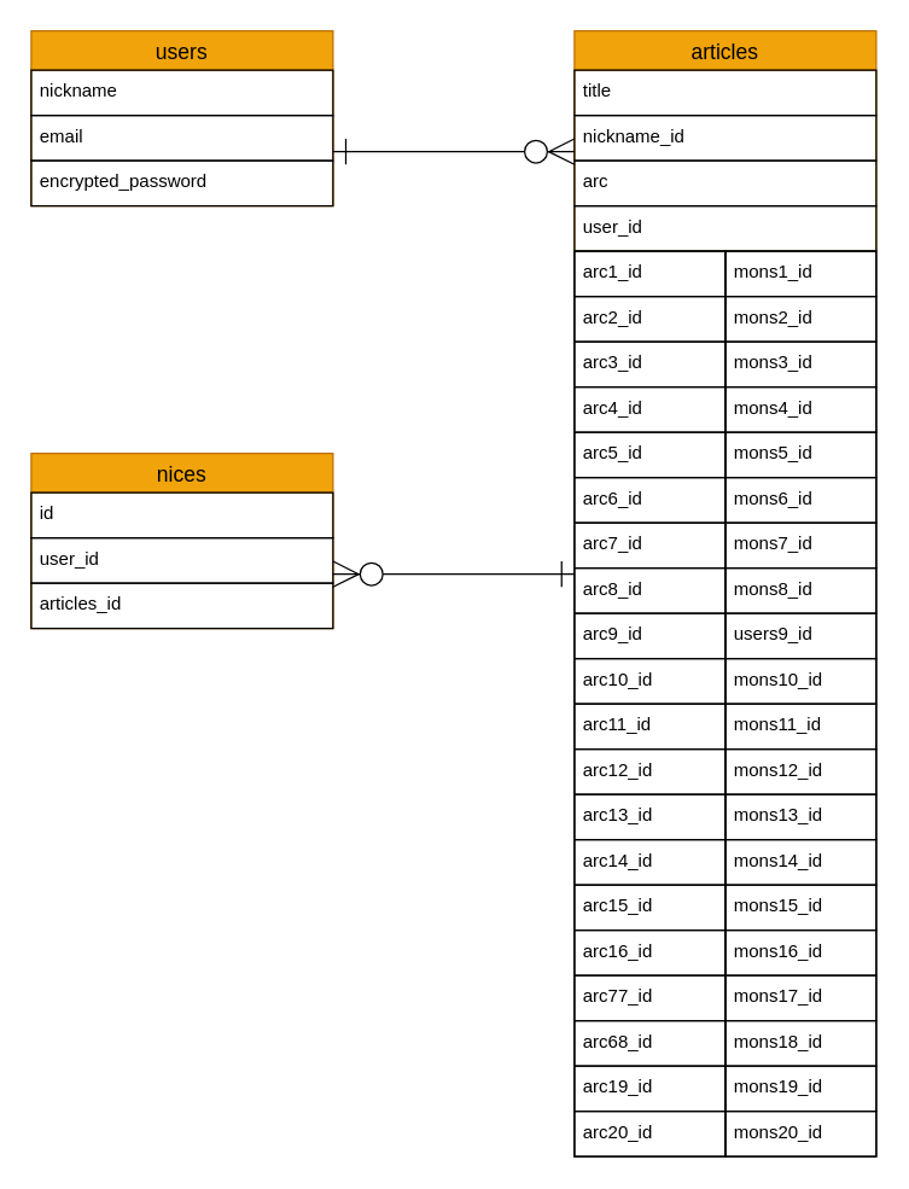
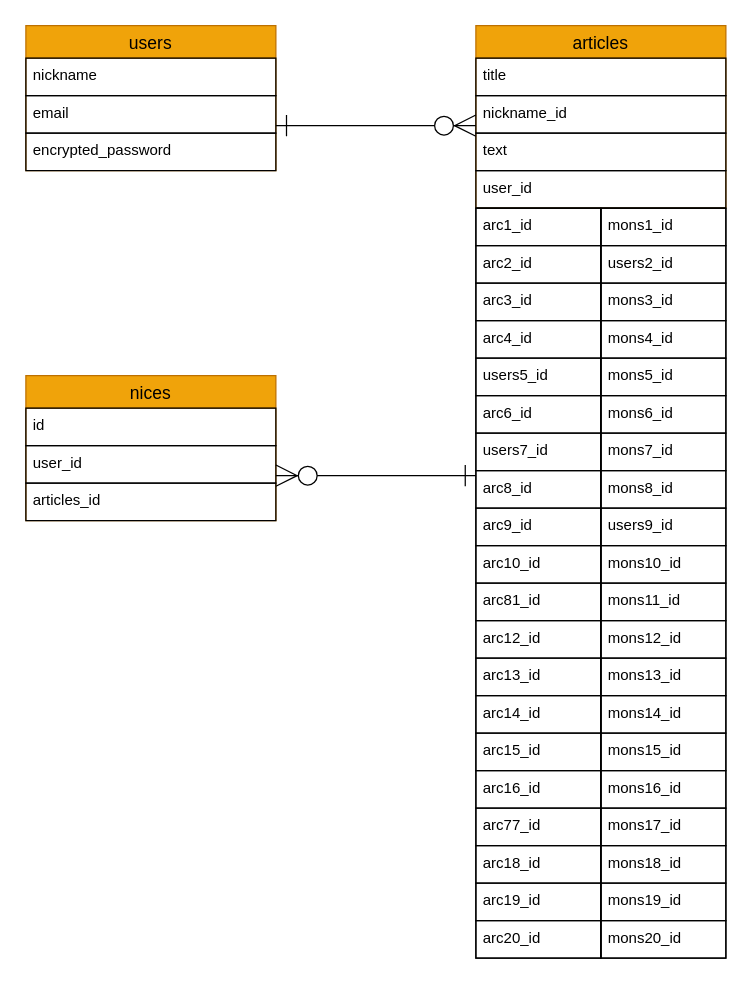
  <mxCell id="0" />
  <mxCell id="1" parent="0" />
  <mxCell id="2" value="users" style="swimlane;fontStyle=0;childLayout=stackLayout;horizontal=1;startSize=26;horizontalStack=0;resizeParent=1;resizeParentMax=0;resizeLast=0;collapsible=1;marginBottom=0;align=center;fontSize=14;fontColor=#000000;strokeColor=#BD7000;fillColor=#f0a30a;" parent="1" vertex="1"><mxGeometry x="20" y="20" width="200" height="116" as="geometry"><mxRectangle x="40" y="80" width="50" height="26" as="alternateBounds" /></mxGeometry></mxCell>
  <mxCell id="3" value="nickname" style="text;spacingLeft=4;spacingRight=4;overflow=hidden;rotatable=0;points=[[0,0.5],[1,0.5]];portConstraint=eastwest;fontSize=12;fontColor=#000000;strokeColor=#000000;" parent="2" vertex="1"><mxGeometry y="26" width="200" height="30" as="geometry" /></mxCell>
  <mxCell id="4" value="email" style="text;spacingLeft=4;spacingRight=4;overflow=hidden;rotatable=0;points=[[0,0.5],[1,0.5]];portConstraint=eastwest;fontSize=12;fontColor=#000000;strokeColor=#000000;" parent="2" vertex="1"><mxGeometry y="56" width="200" height="30" as="geometry" /></mxCell>
  <mxCell id="5" value="encrypted_password" style="text;spacingLeft=4;spacingRight=4;overflow=hidden;rotatable=0;points=[[0,0.5],[1,0.5]];portConstraint=eastwest;fontSize=12;fontColor=#000000;strokeColor=#000000;" parent="2" vertex="1"><mxGeometry y="86" width="200" height="30" as="geometry" /></mxCell>
  <mxCell id="6" value="articles" style="swimlane;fontStyle=0;childLayout=stackLayout;horizontal=1;startSize=26;horizontalStack=0;resizeParent=1;resizeParentMax=0;resizeLast=0;collapsible=1;marginBottom=0;align=center;fontSize=14;strokeColor=#BD7000;fillColor=#f0a30a;fontColor=#000000;" parent="1" vertex="1"><mxGeometry x="380" y="20" width="200" height="146" as="geometry"><mxRectangle x="40" y="80" width="50" height="26" as="alternateBounds" /></mxGeometry></mxCell>
  <mxCell id="7" value="title" style="text;spacingLeft=4;spacingRight=4;overflow=hidden;rotatable=0;points=[[0,0.5],[1,0.5]];portConstraint=eastwest;fontSize=12;fontColor=#000000;strokeColor=#000000;" parent="6" vertex="1"><mxGeometry y="26" width="200" height="30" as="geometry" /></mxCell>
  <mxCell id="8" value="nickname_id" style="text;spacingLeft=4;spacingRight=4;overflow=hidden;rotatable=0;points=[[0,0.5],[1,0.5]];portConstraint=eastwest;fontSize=12;fontColor=#000000;strokeColor=#000000;" parent="6" vertex="1"><mxGeometry y="56" width="200" height="30" as="geometry" /></mxCell>
- <mxCell id="9" value="arc" style="text;spacingLeft=4;spacingRight=4;overflow=hidden;rotatable=0;points=[[0,0.5],[1,0.5]];portConstraint=eastwest;fontSize=12;fontColor=#000000;strokeColor=#000000;" parent="6" vertex="1"><mxGeometry y="86" width="200" height="30" as="geometry" /></mxCell>
+ <mxCell id="9" value="text" style="text;spacingLeft=4;spacingRight=4;overflow=hidden;rotatable=0;points=[[0,0.5],[1,0.5]];portConstraint=eastwest;fontSize=12;fontColor=#000000;strokeColor=#000000;" parent="6" vertex="1"><mxGeometry y="86" width="200" height="30" as="geometry" /></mxCell>
  <mxCell id="10" value="user_id" style="text;spacingLeft=4;spacingRight=4;overflow=hidden;rotatable=0;points=[[0,0.5],[1,0.5]];portConstraint=eastwest;fontSize=12;fontColor=#000000;strokeColor=#000000;" parent="6" vertex="1"><mxGeometry y="116" width="200" height="30" as="geometry" /></mxCell>
  <mxCell id="11" style="edgeStyle=orthogonalEdgeStyle;rounded=0;orthogonalLoop=1;jettySize=auto;html=1;endArrow=ERzeroToMany;endFill=1;endSize=15;startArrow=ERone;startFill=0;startSize=15;fontColor=#000000;strokeColor=#000000;" parent="1" edge="1"><mxGeometry relative="1" as="geometry"><mxPoint x="220" y="100" as="sourcePoint" /><mxPoint x="380" y="100" as="targetPoint" /></mxGeometry></mxCell>
  <mxCell id="12" value="" style="swimlane;fontStyle=0;childLayout=stackLayout;horizontal=1;startSize=0;horizontalStack=0;resizeParent=1;resizeParentMax=0;resizeLast=0;collapsible=1;marginBottom=0;align=center;fontSize=14;fontColor=#000000;strokeColor=#000000;" parent="1" vertex="1"><mxGeometry x="380" y="166" width="100" height="600" as="geometry" /></mxCell>
  <mxCell id="13" value="arc1_id" style="text;spacingLeft=4;spacingRight=4;overflow=hidden;rotatable=0;points=[[0,0.5],[1,0.5]];portConstraint=eastwest;fontSize=12;fontColor=#000000;strokeColor=#000000;" parent="12" vertex="1"><mxGeometry width="100" height="30" as="geometry" /></mxCell>
  <mxCell id="14" value="arc2_id" style="text;spacingLeft=4;spacingRight=4;overflow=hidden;rotatable=0;points=[[0,0.5],[1,0.5]];portConstraint=eastwest;fontSize=12;fontColor=#000000;strokeColor=#000000;" parent="12" vertex="1"><mxGeometry y="30" width="100" height="30" as="geometry" /></mxCell>
  <mxCell id="15" value="arc3_id" style="text;spacingLeft=4;spacingRight=4;overflow=hidden;rotatable=0;points=[[0,0.5],[1,0.5]];portConstraint=eastwest;fontSize=12;fontColor=#000000;strokeColor=#000000;" parent="12" vertex="1"><mxGeometry y="60" width="100" height="30" as="geometry" /></mxCell>
  <mxCell id="16" value="arc4_id" style="text;spacingLeft=4;spacingRight=4;overflow=hidden;rotatable=0;points=[[0,0.5],[1,0.5]];portConstraint=eastwest;fontSize=12;fontColor=#000000;strokeColor=#000000;" parent="12" vertex="1"><mxGeometry y="90" width="100" height="30" as="geometry" /></mxCell>
- <mxCell id="17" value="arc5_id" style="text;spacingLeft=4;spacingRight=4;overflow=hidden;rotatable=0;points=[[0,0.5],[1,0.5]];portConstraint=eastwest;fontSize=12;fontColor=#000000;strokeColor=#000000;" parent="12" vertex="1"><mxGeometry y="120" width="100" height="30" as="geometry" /></mxCell>
+ <mxCell id="17" value="users5_id" style="text;spacingLeft=4;spacingRight=4;overflow=hidden;rotatable=0;points=[[0,0.5],[1,0.5]];portConstraint=eastwest;fontSize=12;fontColor=#000000;strokeColor=#000000;" parent="12" vertex="1"><mxGeometry y="120" width="100" height="30" as="geometry" /></mxCell>
  <mxCell id="18" value="arc6_id" style="text;spacingLeft=4;spacingRight=4;overflow=hidden;rotatable=0;points=[[0,0.5],[1,0.5]];portConstraint=eastwest;fontSize=12;fontColor=#000000;strokeColor=#000000;" parent="12" vertex="1"><mxGeometry y="150" width="100" height="30" as="geometry" /></mxCell>
- <mxCell id="19" value="arc7_id" style="text;spacingLeft=4;spacingRight=4;overflow=hidden;rotatable=0;points=[[0,0.5],[1,0.5]];portConstraint=eastwest;fontSize=12;fontColor=#000000;strokeColor=#000000;" parent="12" vertex="1"><mxGeometry y="180" width="100" height="30" as="geometry" /></mxCell>
+ <mxCell id="19" value="users7_id" style="text;spacingLeft=4;spacingRight=4;overflow=hidden;rotatable=0;points=[[0,0.5],[1,0.5]];portConstraint=eastwest;fontSize=12;fontColor=#000000;strokeColor=#000000;" parent="12" vertex="1"><mxGeometry y="180" width="100" height="30" as="geometry" /></mxCell>
  <mxCell id="20" value="arc8_id" style="text;spacingLeft=4;spacingRight=4;overflow=hidden;rotatable=0;points=[[0,0.5],[1,0.5]];portConstraint=eastwest;fontSize=12;fontColor=#000000;strokeColor=#000000;" parent="12" vertex="1"><mxGeometry y="210" width="100" height="30" as="geometry" /></mxCell>
  <mxCell id="21" value="arc9_id" style="text;spacingLeft=4;spacingRight=4;overflow=hidden;rotatable=0;points=[[0,0.5],[1,0.5]];portConstraint=eastwest;fontSize=12;fontColor=#000000;strokeColor=#000000;" parent="12" vertex="1"><mxGeometry y="240" width="100" height="30" as="geometry" /></mxCell>
  <mxCell id="22" value="arc10_id" style="text;spacingLeft=4;spacingRight=4;overflow=hidden;rotatable=0;points=[[0,0.5],[1,0.5]];portConstraint=eastwest;fontSize=12;fontColor=#000000;strokeColor=#000000;" parent="12" vertex="1"><mxGeometry y="270" width="100" height="30" as="geometry" /></mxCell>
- <mxCell id="23" value="arc11_id" style="text;spacingLeft=4;spacingRight=4;overflow=hidden;rotatable=0;points=[[0,0.5],[1,0.5]];portConstraint=eastwest;fontSize=12;fontColor=#000000;strokeColor=#000000;" parent="12" vertex="1"><mxGeometry y="300" width="100" height="30" as="geometry" /></mxCell>
+ <mxCell id="23" value="arc81_id" style="text;spacingLeft=4;spacingRight=4;overflow=hidden;rotatable=0;points=[[0,0.5],[1,0.5]];portConstraint=eastwest;fontSize=12;fontColor=#000000;strokeColor=#000000;" parent="12" vertex="1"><mxGeometry y="300" width="100" height="30" as="geometry" /></mxCell>
  <mxCell id="24" value="arc12_id" style="text;spacingLeft=4;spacingRight=4;overflow=hidden;rotatable=0;points=[[0,0.5],[1,0.5]];portConstraint=eastwest;fontSize=12;fontColor=#000000;strokeColor=#000000;" parent="12" vertex="1"><mxGeometry y="330" width="100" height="30" as="geometry" /></mxCell>
  <mxCell id="25" value="arc13_id" style="text;spacingLeft=4;spacingRight=4;overflow=hidden;rotatable=0;points=[[0,0.5],[1,0.5]];portConstraint=eastwest;fontSize=12;fontColor=#000000;strokeColor=#000000;" parent="12" vertex="1"><mxGeometry y="360" width="100" height="30" as="geometry" /></mxCell>
  <mxCell id="26" value="arc14_id" style="text;spacingLeft=4;spacingRight=4;overflow=hidden;rotatable=0;points=[[0,0.5],[1,0.5]];portConstraint=eastwest;fontSize=12;fontColor=#000000;strokeColor=#000000;" parent="12" vertex="1"><mxGeometry y="390" width="100" height="30" as="geometry" /></mxCell>
  <mxCell id="27" value="arc15_id" style="text;spacingLeft=4;spacingRight=4;overflow=hidden;rotatable=0;points=[[0,0.5],[1,0.5]];portConstraint=eastwest;fontSize=12;fontColor=#000000;strokeColor=#000000;" parent="12" vertex="1"><mxGeometry y="420" width="100" height="30" as="geometry" /></mxCell>
  <mxCell id="28" value="arc16_id" style="text;spacingLeft=4;spacingRight=4;overflow=hidden;rotatable=0;points=[[0,0.5],[1,0.5]];portConstraint=eastwest;fontSize=12;fontColor=#000000;strokeColor=#000000;" parent="12" vertex="1"><mxGeometry y="450" width="100" height="30" as="geometry" /></mxCell>
  <mxCell id="29" value="arc77_id" style="text;spacingLeft=4;spacingRight=4;overflow=hidden;rotatable=0;points=[[0,0.5],[1,0.5]];portConstraint=eastwest;fontSize=12;fontColor=#000000;strokeColor=#000000;" parent="12" vertex="1"><mxGeometry y="480" width="100" height="30" as="geometry" /></mxCell>
- <mxCell id="30" value="arc68_id" style="text;spacingLeft=4;spacingRight=4;overflow=hidden;rotatable=0;points=[[0,0.5],[1,0.5]];portConstraint=eastwest;fontSize=12;fontColor=#000000;strokeColor=#000000;" parent="12" vertex="1"><mxGeometry y="510" width="100" height="30" as="geometry" /></mxCell>
+ <mxCell id="30" value="arc18_id" style="text;spacingLeft=4;spacingRight=4;overflow=hidden;rotatable=0;points=[[0,0.5],[1,0.5]];portConstraint=eastwest;fontSize=12;fontColor=#000000;strokeColor=#000000;" parent="12" vertex="1"><mxGeometry y="510" width="100" height="30" as="geometry" /></mxCell>
  <mxCell id="31" value="arc19_id" style="text;spacingLeft=4;spacingRight=4;overflow=hidden;rotatable=0;points=[[0,0.5],[1,0.5]];portConstraint=eastwest;fontSize=12;fontColor=#000000;strokeColor=#000000;" parent="12" vertex="1"><mxGeometry y="540" width="100" height="30" as="geometry" /></mxCell>
  <mxCell id="32" value="arc20_id" style="text;spacingLeft=4;spacingRight=4;overflow=hidden;rotatable=0;points=[[0,0.5],[1,0.5]];portConstraint=eastwest;fontSize=12;fontColor=#000000;strokeColor=#000000;" parent="12" vertex="1"><mxGeometry y="570" width="100" height="30" as="geometry" /></mxCell>
  <mxCell id="33" value="" style="swimlane;fontStyle=0;childLayout=stackLayout;horizontal=1;startSize=0;horizontalStack=0;resizeParent=1;resizeParentMax=0;resizeLast=0;collapsible=1;marginBottom=0;align=center;fontSize=14;fontColor=#000000;strokeColor=#000000;" parent="1" vertex="1"><mxGeometry x="480" y="166" width="100" height="600" as="geometry" /></mxCell>
  <mxCell id="34" value="mons1_id" style="text;spacingLeft=4;spacingRight=4;overflow=hidden;rotatable=0;points=[[0,0.5],[1,0.5]];portConstraint=eastwest;fontSize=12;fontColor=#000000;strokeColor=#000000;" parent="33" vertex="1"><mxGeometry width="100" height="30" as="geometry" /></mxCell>
- <mxCell id="35" value="mons2_id" style="text;spacingLeft=4;spacingRight=4;overflow=hidden;rotatable=0;points=[[0,0.5],[1,0.5]];portConstraint=eastwest;fontSize=12;fontColor=#000000;strokeColor=#000000;" parent="33" vertex="1"><mxGeometry y="30" width="100" height="30" as="geometry" /></mxCell>
+ <mxCell id="35" value="users2_id" style="text;spacingLeft=4;spacingRight=4;overflow=hidden;rotatable=0;points=[[0,0.5],[1,0.5]];portConstraint=eastwest;fontSize=12;fontColor=#000000;strokeColor=#000000;" parent="33" vertex="1"><mxGeometry y="30" width="100" height="30" as="geometry" /></mxCell>
  <mxCell id="36" value="mons3_id" style="text;spacingLeft=4;spacingRight=4;overflow=hidden;rotatable=0;points=[[0,0.5],[1,0.5]];portConstraint=eastwest;fontSize=12;fontColor=#000000;strokeColor=#000000;" parent="33" vertex="1"><mxGeometry y="60" width="100" height="30" as="geometry" /></mxCell>
  <mxCell id="37" value="mons4_id" style="text;spacingLeft=4;spacingRight=4;overflow=hidden;rotatable=0;points=[[0,0.5],[1,0.5]];portConstraint=eastwest;fontSize=12;fontColor=#000000;strokeColor=#000000;" parent="33" vertex="1"><mxGeometry y="90" width="100" height="30" as="geometry" /></mxCell>
  <mxCell id="38" value="mons5_id" style="text;spacingLeft=4;spacingRight=4;overflow=hidden;rotatable=0;points=[[0,0.5],[1,0.5]];portConstraint=eastwest;fontSize=12;fontColor=#000000;strokeColor=#000000;" parent="33" vertex="1"><mxGeometry y="120" width="100" height="30" as="geometry" /></mxCell>
  <mxCell id="39" value="mons6_id" style="text;spacingLeft=4;spacingRight=4;overflow=hidden;rotatable=0;points=[[0,0.5],[1,0.5]];portConstraint=eastwest;fontSize=12;fontColor=#000000;strokeColor=#000000;" parent="33" vertex="1"><mxGeometry y="150" width="100" height="30" as="geometry" /></mxCell>
  <mxCell id="40" value="mons7_id" style="text;spacingLeft=4;spacingRight=4;overflow=hidden;rotatable=0;points=[[0,0.5],[1,0.5]];portConstraint=eastwest;fontSize=12;fontColor=#000000;strokeColor=#000000;" parent="33" vertex="1"><mxGeometry y="180" width="100" height="30" as="geometry" /></mxCell>
  <mxCell id="41" value="mons8_id" style="text;spacingLeft=4;spacingRight=4;overflow=hidden;rotatable=0;points=[[0,0.5],[1,0.5]];portConstraint=eastwest;fontSize=12;fontColor=#000000;strokeColor=#000000;" parent="33" vertex="1"><mxGeometry y="210" width="100" height="30" as="geometry" /></mxCell>
  <mxCell id="42" value="users9_id" style="text;spacingLeft=4;spacingRight=4;overflow=hidden;rotatable=0;points=[[0,0.5],[1,0.5]];portConstraint=eastwest;fontSize=12;fontColor=#000000;strokeColor=#000000;" parent="33" vertex="1"><mxGeometry y="240" width="100" height="30" as="geometry" /></mxCell>
  <mxCell id="43" value="mons10_id" style="text;spacingLeft=4;spacingRight=4;overflow=hidden;rotatable=0;points=[[0,0.5],[1,0.5]];portConstraint=eastwest;fontSize=12;fontColor=#000000;strokeColor=#000000;" parent="33" vertex="1"><mxGeometry y="270" width="100" height="30" as="geometry" /></mxCell>
  <mxCell id="44" value="mons11_id" style="text;spacingLeft=4;spacingRight=4;overflow=hidden;rotatable=0;points=[[0,0.5],[1,0.5]];portConstraint=eastwest;fontSize=12;fontColor=#000000;strokeColor=#000000;" parent="33" vertex="1"><mxGeometry y="300" width="100" height="30" as="geometry" /></mxCell>
  <mxCell id="45" value="mons12_id" style="text;spacingLeft=4;spacingRight=4;overflow=hidden;rotatable=0;points=[[0,0.5],[1,0.5]];portConstraint=eastwest;fontSize=12;fontColor=#000000;strokeColor=#000000;" parent="33" vertex="1"><mxGeometry y="330" width="100" height="30" as="geometry" /></mxCell>
  <mxCell id="46" value="mons13_id" style="text;spacingLeft=4;spacingRight=4;overflow=hidden;rotatable=0;points=[[0,0.5],[1,0.5]];portConstraint=eastwest;fontSize=12;fontColor=#000000;strokeColor=#000000;" parent="33" vertex="1"><mxGeometry y="360" width="100" height="30" as="geometry" /></mxCell>
  <mxCell id="47" value="mons14_id" style="text;spacingLeft=4;spacingRight=4;overflow=hidden;rotatable=0;points=[[0,0.5],[1,0.5]];portConstraint=eastwest;fontSize=12;fontColor=#000000;strokeColor=#000000;" parent="33" vertex="1"><mxGeometry y="390" width="100" height="30" as="geometry" /></mxCell>
  <mxCell id="48" value="mons15_id" style="text;spacingLeft=4;spacingRight=4;overflow=hidden;rotatable=0;points=[[0,0.5],[1,0.5]];portConstraint=eastwest;fontSize=12;fontColor=#000000;strokeColor=#000000;" parent="33" vertex="1"><mxGeometry y="420" width="100" height="30" as="geometry" /></mxCell>
  <mxCell id="49" value="mons16_id" style="text;spacingLeft=4;spacingRight=4;overflow=hidden;rotatable=0;points=[[0,0.5],[1,0.5]];portConstraint=eastwest;fontSize=12;fontColor=#000000;strokeColor=#000000;" parent="33" vertex="1"><mxGeometry y="450" width="100" height="30" as="geometry" /></mxCell>
  <mxCell id="50" value="mons17_id" style="text;spacingLeft=4;spacingRight=4;overflow=hidden;rotatable=0;points=[[0,0.5],[1,0.5]];portConstraint=eastwest;fontSize=12;fontColor=#000000;strokeColor=#000000;" parent="33" vertex="1"><mxGeometry y="480" width="100" height="30" as="geometry" /></mxCell>
  <mxCell id="51" value="mons18_id" style="text;spacingLeft=4;spacingRight=4;overflow=hidden;rotatable=0;points=[[0,0.5],[1,0.5]];portConstraint=eastwest;fontSize=12;fontColor=#000000;strokeColor=#000000;" parent="33" vertex="1"><mxGeometry y="510" width="100" height="30" as="geometry" /></mxCell>
  <mxCell id="52" value="mons19_id" style="text;spacingLeft=4;spacingRight=4;overflow=hidden;rotatable=0;points=[[0,0.5],[1,0.5]];portConstraint=eastwest;fontSize=12;fontColor=#000000;strokeColor=#000000;" parent="33" vertex="1"><mxGeometry y="540" width="100" height="30" as="geometry" /></mxCell>
  <mxCell id="53" value="mons20_id" style="text;spacingLeft=4;spacingRight=4;overflow=hidden;rotatable=0;points=[[0,0.5],[1,0.5]];portConstraint=eastwest;fontSize=12;fontColor=#000000;strokeColor=#000000;" parent="33" vertex="1"><mxGeometry y="570" width="100" height="30" as="geometry" /></mxCell>
  <mxCell id="54" value="nices" style="swimlane;fontStyle=0;childLayout=stackLayout;horizontal=1;startSize=26;horizontalStack=0;resizeParent=1;resizeParentMax=0;resizeLast=0;collapsible=1;marginBottom=0;align=center;fontSize=14;fontColor=#000000;strokeColor=#BD7000;fillColor=#f0a30a;" parent="1" vertex="1"><mxGeometry x="20" y="300" width="200" height="116" as="geometry"><mxRectangle x="40" y="80" width="50" height="26" as="alternateBounds" /></mxGeometry></mxCell>
  <mxCell id="55" value="id" style="text;spacingLeft=4;spacingRight=4;overflow=hidden;rotatable=0;points=[[0,0.5],[1,0.5]];portConstraint=eastwest;fontSize=12;fontColor=#000000;strokeColor=#000000;" parent="54" vertex="1"><mxGeometry y="26" width="200" height="30" as="geometry" /></mxCell>
  <mxCell id="56" value="user_id" style="text;spacingLeft=4;spacingRight=4;overflow=hidden;rotatable=0;points=[[0,0.5],[1,0.5]];portConstraint=eastwest;fontSize=12;fontColor=#000000;strokeColor=#000000;" parent="54" vertex="1"><mxGeometry y="56" width="200" height="30" as="geometry" /></mxCell>
  <mxCell id="57" value="articles_id" style="text;spacingLeft=4;spacingRight=4;overflow=hidden;rotatable=0;points=[[0,0.5],[1,0.5]];portConstraint=eastwest;fontSize=12;fontColor=#000000;strokeColor=#000000;" parent="54" vertex="1"><mxGeometry y="86" width="200" height="30" as="geometry" /></mxCell>
  <mxCell id="58" style="edgeStyle=orthogonalEdgeStyle;rounded=0;orthogonalLoop=1;jettySize=auto;html=1;endArrow=ERone;endFill=0;endSize=15;startArrow=ERzeroToMany;startFill=1;startSize=15;fontColor=#000000;strokeColor=#000000;" parent="1" edge="1"><mxGeometry relative="1" as="geometry"><mxPoint x="220" y="380" as="sourcePoint" /><mxPoint x="380" y="380" as="targetPoint" /></mxGeometry></mxCell>
